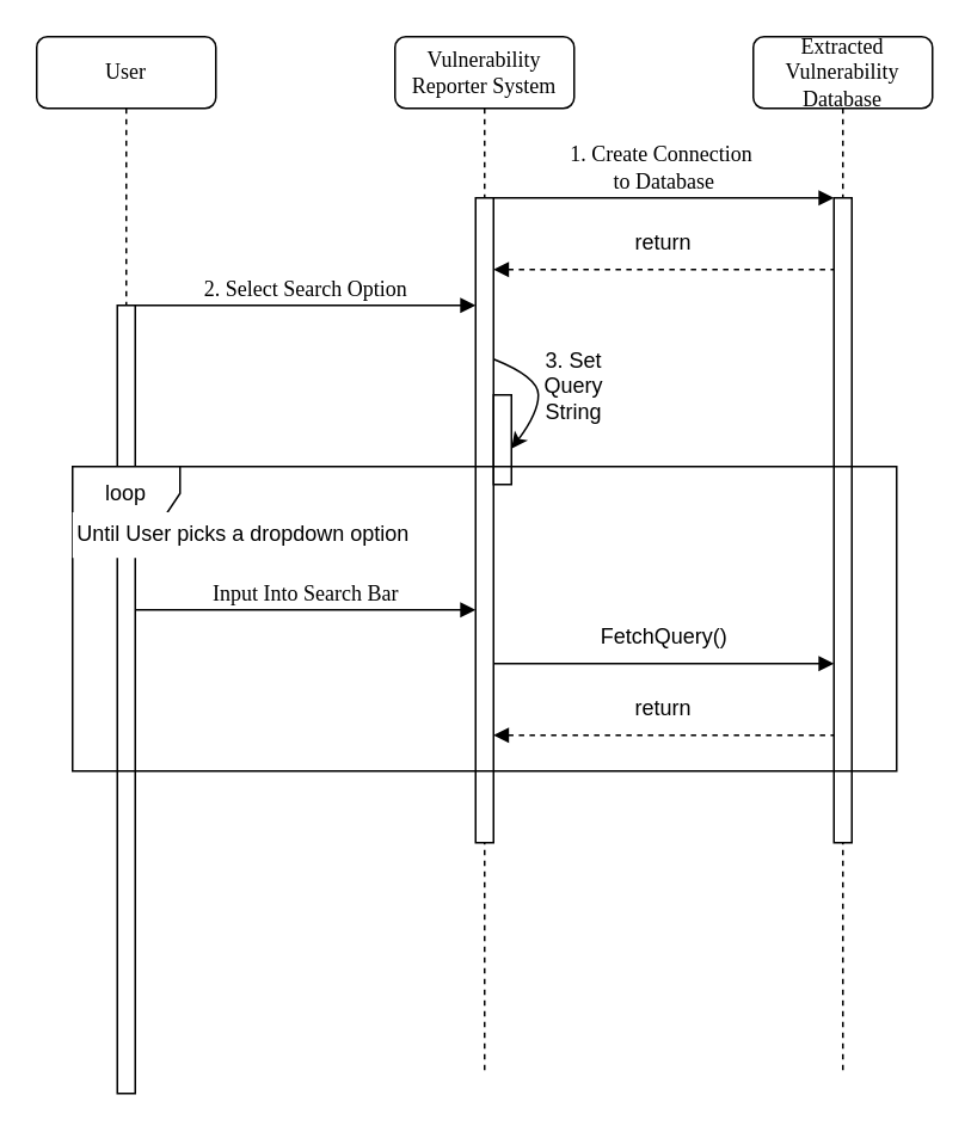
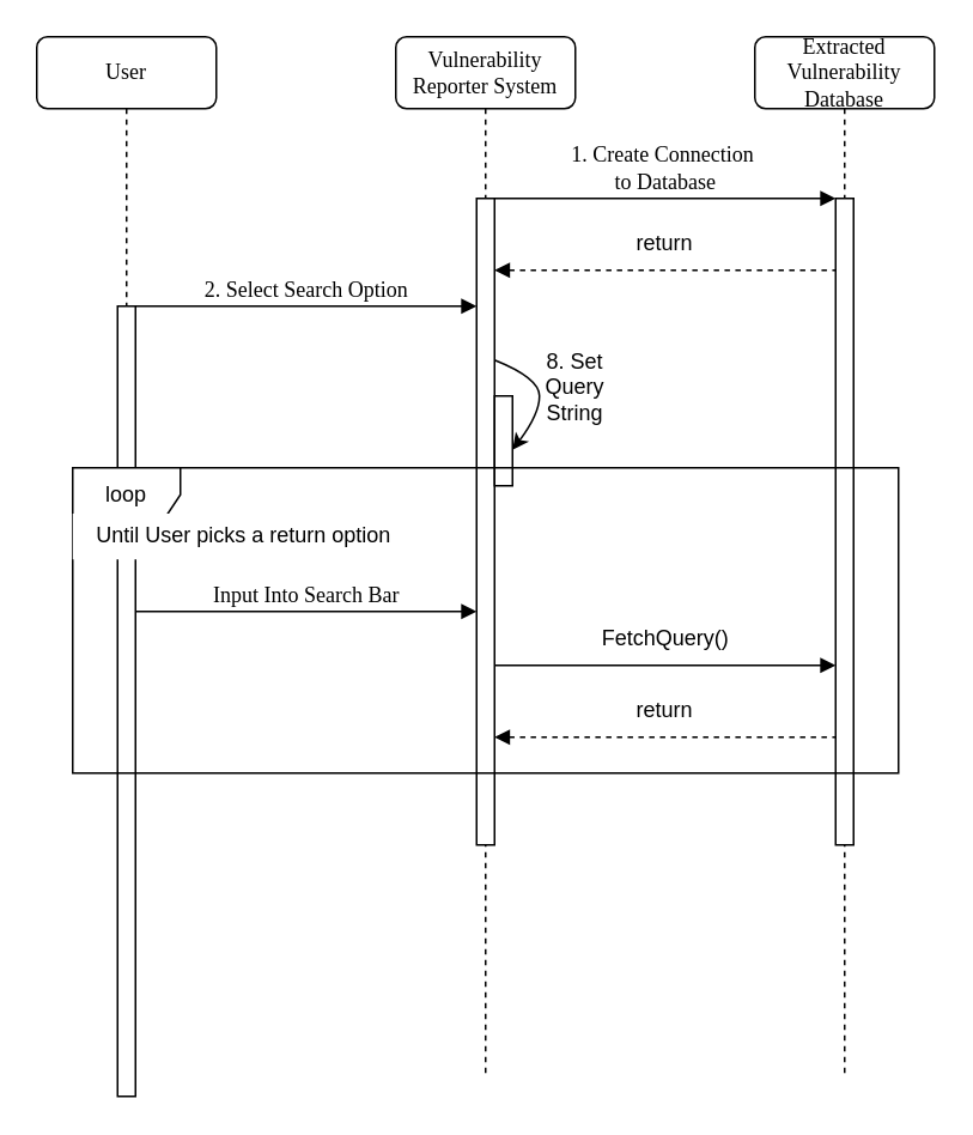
  <mxCell id="0" />
  <mxCell id="1" parent="0" />
  <mxCell id="2" value="Vulnerability&lt;div&gt;Reporter System&lt;/div&gt;" style="shape=umlLifeline;perimeter=lifelinePerimeter;whiteSpace=wrap;html=1;container=1;collapsible=0;recursiveResize=0;outlineConnect=0;rounded=1;shadow=0;comic=0;labelBackgroundColor=none;strokeWidth=1;fontFamily=Verdana;fontSize=12;align=center;" parent="1" vertex="1"><mxGeometry x="220" y="20" width="100" height="580" as="geometry" /></mxCell>
  <mxCell id="3" value="" style="html=1;points=[];perimeter=orthogonalPerimeter;rounded=0;shadow=0;comic=0;labelBackgroundColor=none;strokeWidth=1;fontFamily=Verdana;fontSize=12;align=center;" parent="2" vertex="1"><mxGeometry x="45" y="90" width="10" height="360" as="geometry" /></mxCell>
  <mxCell id="4" value="" style="html=1;points=[];perimeter=orthogonalPerimeter;rounded=0;shadow=0;comic=0;labelBackgroundColor=none;strokeWidth=1;fontFamily=Verdana;fontSize=12;align=center;" vertex="1" parent="2"><mxGeometry x="55" y="200" width="10" height="50" as="geometry" /></mxCell>
  <mxCell id="5" value="" style="curved=1;endArrow=classic;html=1;rounded=0;" edge="1" parent="2"><mxGeometry width="50" height="50" relative="1" as="geometry"><mxPoint x="55" y="180" as="sourcePoint" /><mxPoint x="65" y="230" as="targetPoint" /><Array as="points"><mxPoint x="80" y="190" /><mxPoint x="80" y="210" /></Array></mxGeometry></mxCell>
  <mxCell id="6" value="1. Create Connection&amp;nbsp;&lt;div&gt;to Database&lt;/div&gt;" style="html=1;verticalAlign=bottom;endArrow=block;entryX=0;entryY=0;labelBackgroundColor=none;fontFamily=Verdana;fontSize=12;edgeStyle=elbowEdgeStyle;elbow=vertical;" edge="1" parent="2"><mxGeometry relative="1" as="geometry"><mxPoint x="55" y="90" as="sourcePoint" /><mxPoint x="245" y="90.03" as="targetPoint" /></mxGeometry></mxCell>
  <mxCell id="7" value="" style="html=1;verticalAlign=bottom;endArrow=block;labelBackgroundColor=none;fontFamily=Verdana;fontSize=12;elbow=vertical;" edge="1" parent="2"><mxGeometry relative="1" as="geometry"><mxPoint x="55" y="350" as="sourcePoint" /><mxPoint x="245" y="350" as="targetPoint" /></mxGeometry></mxCell>
  <mxCell id="8" value="&lt;div&gt;Extracted&lt;/div&gt;Vulnerability&lt;div&gt;Database&lt;/div&gt;" style="shape=umlLifeline;perimeter=lifelinePerimeter;whiteSpace=wrap;html=1;container=1;collapsible=0;recursiveResize=0;outlineConnect=0;rounded=1;shadow=0;comic=0;labelBackgroundColor=none;strokeWidth=1;fontFamily=Verdana;fontSize=12;align=center;" parent="1" vertex="1"><mxGeometry x="420" y="20" width="100" height="580" as="geometry" /></mxCell>
  <mxCell id="9" value="" style="html=1;points=[];perimeter=orthogonalPerimeter;rounded=0;shadow=0;comic=0;labelBackgroundColor=none;strokeWidth=1;fontFamily=Verdana;fontSize=12;align=center;" parent="8" vertex="1"><mxGeometry x="45" y="90" width="10" height="360" as="geometry" /></mxCell>
  <mxCell id="10" value="User" style="shape=umlLifeline;perimeter=lifelinePerimeter;whiteSpace=wrap;html=1;container=1;collapsible=0;recursiveResize=0;outlineConnect=0;rounded=1;shadow=0;comic=0;labelBackgroundColor=none;strokeWidth=1;fontFamily=Verdana;fontSize=12;align=center;" parent="1" vertex="1"><mxGeometry x="20" y="20" width="100" height="580" as="geometry" /></mxCell>
  <mxCell id="11" value="" style="html=1;points=[];perimeter=orthogonalPerimeter;rounded=0;shadow=0;comic=0;labelBackgroundColor=none;strokeWidth=1;fontFamily=Verdana;fontSize=12;align=center;" parent="10" vertex="1"><mxGeometry x="45" y="150" width="10" height="440" as="geometry" /></mxCell>
  <mxCell id="12" value="2. Select Search Option" style="html=1;verticalAlign=bottom;endArrow=block;labelBackgroundColor=none;fontFamily=Verdana;fontSize=12;elbow=vertical;" parent="1" source="11" edge="1"><mxGeometry relative="1" as="geometry"><mxPoint x="200" y="130" as="sourcePoint" /><mxPoint x="265" y="170" as="targetPoint" /></mxGeometry></mxCell>
- <mxCell id="13" value="3. Set Query String" style="text;html=1;align=center;verticalAlign=middle;whiteSpace=wrap;rounded=0;" vertex="1" parent="1"><mxGeometry x="290" y="200" width="60" height="30" as="geometry" /></mxCell>
+ <mxCell id="13" value="8. Set Query String" style="text;html=1;align=center;verticalAlign=middle;whiteSpace=wrap;rounded=0;" vertex="1" parent="1"><mxGeometry x="290" y="200" width="60" height="30" as="geometry" /></mxCell>
  <mxCell id="14" value="Input Into Search Bar" style="html=1;verticalAlign=bottom;endArrow=block;labelBackgroundColor=none;fontFamily=Verdana;fontSize=12;elbow=vertical;" edge="1" parent="1"><mxGeometry relative="1" as="geometry"><mxPoint x="75" y="340" as="sourcePoint" /><mxPoint x="265" y="340" as="targetPoint" /></mxGeometry></mxCell>
  <mxCell id="15" value="FetchQuery()" style="text;html=1;align=center;verticalAlign=middle;resizable=0;points=[];autosize=1;strokeColor=none;fillColor=none;" vertex="1" parent="1"><mxGeometry x="325" y="340" width="90" height="30" as="geometry" /></mxCell>
  <mxCell id="16" value="" style="group" vertex="1" connectable="0" parent="1"><mxGeometry x="275" y="120" width="190" height="30" as="geometry" /></mxCell>
  <mxCell id="17" value="" style="endArrow=none;html=1;rounded=0;startArrow=block;startFill=1;dashed=1;" edge="1" parent="16"><mxGeometry width="50" height="50" relative="1" as="geometry"><mxPoint y="30" as="sourcePoint" /><mxPoint x="190" y="30" as="targetPoint" /></mxGeometry></mxCell>
  <mxCell id="18" value="return" style="text;html=1;align=center;verticalAlign=middle;whiteSpace=wrap;rounded=0;" vertex="1" parent="16"><mxGeometry x="65" width="60" height="30" as="geometry" /></mxCell>
  <mxCell id="19" value="" style="group" vertex="1" connectable="0" parent="1"><mxGeometry x="275" y="380" width="190" height="30" as="geometry" /></mxCell>
  <mxCell id="20" value="" style="endArrow=none;html=1;rounded=0;startArrow=block;startFill=1;dashed=1;" edge="1" parent="19"><mxGeometry width="50" height="50" relative="1" as="geometry"><mxPoint y="30" as="sourcePoint" /><mxPoint x="190" y="30" as="targetPoint" /></mxGeometry></mxCell>
  <mxCell id="21" value="return" style="text;html=1;align=center;verticalAlign=middle;whiteSpace=wrap;rounded=0;" vertex="1" parent="19"><mxGeometry x="65" width="60" height="30" as="geometry" /></mxCell>
  <mxCell id="22" value="" style="group" vertex="1" connectable="0" parent="1"><mxGeometry x="40" y="260" width="460" height="170" as="geometry" /></mxCell>
  <mxCell id="23" value="loop" style="shape=umlFrame;whiteSpace=wrap;html=1;pointerEvents=0;" vertex="1" parent="22"><mxGeometry width="460" height="170" as="geometry" /></mxCell>
- <mxCell id="24" value="Until User picks a dropdown option" style="text;html=1;align=center;verticalAlign=middle;whiteSpace=wrap;rounded=0;fillColor=default;" vertex="1" parent="22"><mxGeometry y="25.5" width="191.33" height="25.5" as="geometry" /></mxCell>
+ <mxCell id="24" value="Until User picks a return option" style="text;html=1;align=center;verticalAlign=middle;whiteSpace=wrap;rounded=0;fillColor=default;" vertex="1" parent="22"><mxGeometry y="25.5" width="191.33" height="25.5" as="geometry" /></mxCell>
